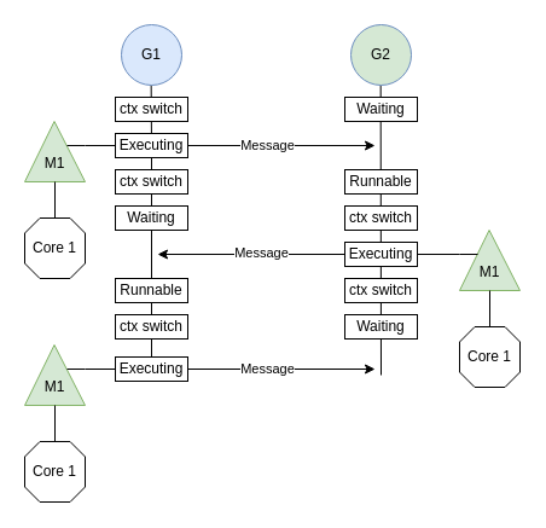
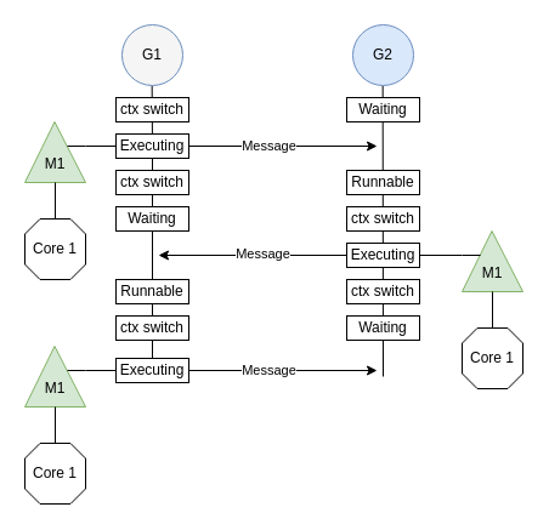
  <mxCell id="0" />
  <mxCell id="1" parent="0" />
  <mxCell id="2" value="" style="group" parent="1" vertex="1" connectable="0"><mxGeometry x="20" y="100" width="50" height="50" as="geometry" /></mxCell>
  <mxCell id="3" value="" style="verticalLabelPosition=bottom;verticalAlign=top;html=1;shape=mxgraph.basic.acute_triangle;dx=0.49;fillColor=#d5e8d4;strokeColor=#82b366;" parent="2" vertex="1"><mxGeometry width="50" height="50" as="geometry" /></mxCell>
  <mxCell id="4" value="M1" style="text;html=1;align=center;verticalAlign=middle;whiteSpace=wrap;rounded=0;" parent="2" vertex="1"><mxGeometry x="5" y="20" width="40" height="30" as="geometry" /></mxCell>
  <mxCell id="5" value="" style="endArrow=none;html=1;rounded=0;" parent="1" source="9" edge="1"><mxGeometry width="50" height="50" relative="1" as="geometry"><mxPoint x="125" y="310" as="sourcePoint" /><mxPoint x="124.66" y="70" as="targetPoint" /></mxGeometry></mxCell>
  <mxCell id="6" value="" style="endArrow=none;html=1;rounded=0;" parent="1" edge="1"><mxGeometry width="50" height="50" relative="1" as="geometry"><mxPoint x="315" y="310" as="sourcePoint" /><mxPoint x="314.66" y="70" as="targetPoint" /></mxGeometry></mxCell>
  <mxCell id="7" value="ctx switch" style="rounded=0;whiteSpace=wrap;html=1;" parent="1" vertex="1"><mxGeometry x="95" y="80" width="60" height="20" as="geometry" /></mxCell>
  <mxCell id="8" value="" style="endArrow=none;html=1;rounded=0;" parent="1" target="9" edge="1"><mxGeometry width="50" height="50" relative="1" as="geometry"><mxPoint x="125" y="310" as="sourcePoint" /><mxPoint x="124.66" y="70" as="targetPoint" /></mxGeometry></mxCell>
  <mxCell id="9" value="Executing" style="rounded=0;whiteSpace=wrap;html=1;" parent="1" vertex="1"><mxGeometry x="95" y="110" width="60" height="20" as="geometry" /></mxCell>
  <mxCell id="10" value="Waiting" style="rounded=0;whiteSpace=wrap;html=1;" parent="1" vertex="1"><mxGeometry x="285" y="80" width="60" height="20" as="geometry" /></mxCell>
  <mxCell id="11" value="" style="endArrow=classic;html=1;rounded=0;" parent="1" edge="1"><mxGeometry width="50" height="50" relative="1" as="geometry"><mxPoint x="155" y="120" as="sourcePoint" /><mxPoint x="310" y="120" as="targetPoint" /></mxGeometry></mxCell>
  <mxCell id="12" value="Message" style="edgeLabel;html=1;align=center;verticalAlign=middle;resizable=0;points=[];" parent="11" vertex="1" connectable="0"><mxGeometry x="-0.164" y="1" relative="1" as="geometry"><mxPoint as="offset" /></mxGeometry></mxCell>
  <mxCell id="13" value="" style="group" parent="1" vertex="1" connectable="0"><mxGeometry x="20" y="180" width="50" height="50" as="geometry" /></mxCell>
  <mxCell id="14" value="" style="verticalLabelPosition=bottom;verticalAlign=top;html=1;shape=mxgraph.basic.polygon;polyCoords=[[0.25,0],[0.75,0],[1,0.25],[1,0.75],[0.75,1],[0.25,1],[0,0.75],[0,0.25]];polyline=0;" parent="13" vertex="1"><mxGeometry width="50" height="50" as="geometry" /></mxCell>
  <mxCell id="15" value="Core 1" style="text;html=1;align=center;verticalAlign=middle;whiteSpace=wrap;rounded=0;" parent="13" vertex="1"><mxGeometry x="5" y="10" width="40" height="30" as="geometry" /></mxCell>
  <mxCell id="16" value="ctx switch" style="rounded=0;whiteSpace=wrap;html=1;" parent="1" vertex="1"><mxGeometry x="95" y="140" width="60" height="20" as="geometry" /></mxCell>
  <mxCell id="17" value="Waiting" style="rounded=0;whiteSpace=wrap;html=1;" parent="1" vertex="1"><mxGeometry x="95" y="170" width="60" height="20" as="geometry" /></mxCell>
  <mxCell id="18" value="Runnable" style="rounded=0;whiteSpace=wrap;html=1;" parent="1" vertex="1"><mxGeometry x="285" y="140" width="60" height="20" as="geometry" /></mxCell>
  <mxCell id="19" style="edgeStyle=orthogonalEdgeStyle;rounded=0;orthogonalLoop=1;jettySize=auto;html=1;" parent="1" source="21" edge="1"><mxGeometry relative="1" as="geometry"><mxPoint x="130" y="210" as="targetPoint" /></mxGeometry></mxCell>
  <mxCell id="20" value="Message" style="edgeLabel;html=1;align=center;verticalAlign=middle;resizable=0;points=[];" parent="19" vertex="1" connectable="0"><mxGeometry x="-0.099" y="-2" relative="1" as="geometry"><mxPoint as="offset" /></mxGeometry></mxCell>
  <mxCell id="21" value="Executing" style="rounded=0;whiteSpace=wrap;html=1;" parent="1" vertex="1"><mxGeometry x="285" y="200" width="60" height="20" as="geometry" /></mxCell>
  <mxCell id="22" value="ctx switch" style="rounded=0;whiteSpace=wrap;html=1;" parent="1" vertex="1"><mxGeometry x="285" y="170" width="60" height="20" as="geometry" /></mxCell>
  <mxCell id="23" value="ctx switch" style="rounded=0;whiteSpace=wrap;html=1;" parent="1" vertex="1"><mxGeometry x="285" y="230" width="60" height="20" as="geometry" /></mxCell>
  <mxCell id="24" value="Waiting" style="rounded=0;whiteSpace=wrap;html=1;" parent="1" vertex="1"><mxGeometry x="285" y="260" width="60" height="20" as="geometry" /></mxCell>
  <mxCell id="25" value="Runnable" style="rounded=0;whiteSpace=wrap;html=1;" parent="1" vertex="1"><mxGeometry x="95" y="230" width="60" height="20" as="geometry" /></mxCell>
  <mxCell id="26" value="ctx switch" style="rounded=0;whiteSpace=wrap;html=1;" parent="1" vertex="1"><mxGeometry x="95" y="260" width="60" height="20" as="geometry" /></mxCell>
  <mxCell id="27" value="Executing" style="rounded=0;whiteSpace=wrap;html=1;" parent="1" vertex="1"><mxGeometry x="95" y="295" width="60" height="20" as="geometry" /></mxCell>
  <mxCell id="28" value="" style="endArrow=classic;html=1;rounded=0;" parent="1" edge="1"><mxGeometry width="50" height="50" relative="1" as="geometry"><mxPoint x="155" y="305" as="sourcePoint" /><mxPoint x="310" y="305" as="targetPoint" /></mxGeometry></mxCell>
  <mxCell id="29" value="Message" style="edgeLabel;html=1;align=center;verticalAlign=middle;resizable=0;points=[];" parent="28" vertex="1" connectable="0"><mxGeometry x="-0.164" y="1" relative="1" as="geometry"><mxPoint as="offset" /></mxGeometry></mxCell>
- <mxCell id="30" value="G1" style="ellipse;whiteSpace=wrap;html=1;aspect=fixed;fillColor=#dae8fc;strokeColor=#6c8ebf;" vertex="1" parent="1"><mxGeometry x="100" y="20" width="50" height="50" as="geometry" /></mxCell>
- <mxCell id="31" value="G2" style="ellipse;whiteSpace=wrap;html=1;aspect=fixed;fillColor=#d5e8d4;strokeColor=#6c8ebf;" vertex="1" parent="1"><mxGeometry x="290" y="20" width="50" height="50" as="geometry" /></mxCell>
+ <mxCell id="30" value="G1" style="ellipse;whiteSpace=wrap;html=1;aspect=fixed;fillColor=#f5f5f5;strokeColor=#6c8ebf;" vertex="1" parent="1"><mxGeometry x="100" y="20" width="50" height="50" as="geometry" /></mxCell>
+ <mxCell id="31" value="G2" style="ellipse;whiteSpace=wrap;html=1;aspect=fixed;fillColor=#dae8fc;strokeColor=#6c8ebf;" vertex="1" parent="1"><mxGeometry x="290" y="20" width="50" height="50" as="geometry" /></mxCell>
  <mxCell id="32" style="edgeStyle=orthogonalEdgeStyle;rounded=0;orthogonalLoop=1;jettySize=auto;html=1;entryX=0.5;entryY=1;entryDx=0;entryDy=0;endArrow=none;endFill=0;" edge="1" parent="1" source="14" target="4"><mxGeometry relative="1" as="geometry" /></mxCell>
  <mxCell id="33" style="edgeStyle=orthogonalEdgeStyle;rounded=0;orthogonalLoop=1;jettySize=auto;html=1;exitX=0.75;exitY=0;exitDx=0;exitDy=0;entryX=0;entryY=0.5;entryDx=0;entryDy=0;endArrow=none;endFill=0;" edge="1" parent="1" source="4" target="9"><mxGeometry relative="1" as="geometry"><Array as="points"><mxPoint x="70" y="120" /><mxPoint x="70" y="120" /></Array></mxGeometry></mxCell>
  <mxCell id="34" value="" style="group" vertex="1" connectable="0" parent="1"><mxGeometry x="20" y="285" width="50" height="50" as="geometry" /></mxCell>
  <mxCell id="35" value="" style="verticalLabelPosition=bottom;verticalAlign=top;html=1;shape=mxgraph.basic.acute_triangle;dx=0.49;fillColor=#d5e8d4;strokeColor=#82b366;" vertex="1" parent="34"><mxGeometry width="50" height="50" as="geometry" /></mxCell>
  <mxCell id="36" value="M1" style="text;html=1;align=center;verticalAlign=middle;whiteSpace=wrap;rounded=0;" vertex="1" parent="34"><mxGeometry x="5" y="20" width="40" height="30" as="geometry" /></mxCell>
  <mxCell id="37" value="" style="group" vertex="1" connectable="0" parent="1"><mxGeometry x="20" y="365" width="50" height="50" as="geometry" /></mxCell>
  <mxCell id="38" value="" style="verticalLabelPosition=bottom;verticalAlign=top;html=1;shape=mxgraph.basic.polygon;polyCoords=[[0.25,0],[0.75,0],[1,0.25],[1,0.75],[0.75,1],[0.25,1],[0,0.75],[0,0.25]];polyline=0;" vertex="1" parent="37"><mxGeometry width="50" height="50" as="geometry" /></mxCell>
  <mxCell id="39" value="Core 1" style="text;html=1;align=center;verticalAlign=middle;whiteSpace=wrap;rounded=0;" vertex="1" parent="37"><mxGeometry x="5" y="10" width="40" height="30" as="geometry" /></mxCell>
  <mxCell id="40" style="edgeStyle=orthogonalEdgeStyle;rounded=0;orthogonalLoop=1;jettySize=auto;html=1;entryX=0.5;entryY=1;entryDx=0;entryDy=0;endArrow=none;endFill=0;" edge="1" parent="1" source="38" target="36"><mxGeometry relative="1" as="geometry" /></mxCell>
  <mxCell id="41" style="edgeStyle=orthogonalEdgeStyle;rounded=0;orthogonalLoop=1;jettySize=auto;html=1;exitX=0.75;exitY=0;exitDx=0;exitDy=0;entryX=0;entryY=0.5;entryDx=0;entryDy=0;endArrow=none;endFill=0;" edge="1" parent="1" source="36"><mxGeometry relative="1" as="geometry"><mxPoint x="95" y="305" as="targetPoint" /><Array as="points"><mxPoint x="70" y="305" /><mxPoint x="70" y="305" /></Array></mxGeometry></mxCell>
  <mxCell id="42" value="" style="group" vertex="1" connectable="0" parent="1"><mxGeometry x="380" y="190" width="50" height="50" as="geometry" /></mxCell>
  <mxCell id="43" value="" style="verticalLabelPosition=bottom;verticalAlign=top;html=1;shape=mxgraph.basic.acute_triangle;dx=0.49;fillColor=#d5e8d4;strokeColor=#82b366;" vertex="1" parent="42"><mxGeometry width="50" height="50" as="geometry" /></mxCell>
  <mxCell id="44" value="M1" style="text;html=1;align=center;verticalAlign=middle;whiteSpace=wrap;rounded=0;" vertex="1" parent="42"><mxGeometry x="5" y="20" width="40" height="30" as="geometry" /></mxCell>
  <mxCell id="45" value="" style="group" vertex="1" connectable="0" parent="1"><mxGeometry x="380" y="270" width="50" height="50" as="geometry" /></mxCell>
  <mxCell id="46" value="" style="verticalLabelPosition=bottom;verticalAlign=top;html=1;shape=mxgraph.basic.polygon;polyCoords=[[0.25,0],[0.75,0],[1,0.25],[1,0.75],[0.75,1],[0.25,1],[0,0.75],[0,0.25]];polyline=0;" vertex="1" parent="45"><mxGeometry width="50" height="50" as="geometry" /></mxCell>
  <mxCell id="47" value="Core 1" style="text;html=1;align=center;verticalAlign=middle;whiteSpace=wrap;rounded=0;" vertex="1" parent="45"><mxGeometry x="5" y="10" width="40" height="30" as="geometry" /></mxCell>
  <mxCell id="48" style="edgeStyle=orthogonalEdgeStyle;rounded=0;orthogonalLoop=1;jettySize=auto;html=1;entryX=0.5;entryY=1;entryDx=0;entryDy=0;endArrow=none;endFill=0;" edge="1" parent="1" source="46" target="44"><mxGeometry relative="1" as="geometry" /></mxCell>
  <mxCell id="49" style="edgeStyle=orthogonalEdgeStyle;rounded=0;orthogonalLoop=1;jettySize=auto;html=1;exitX=0.25;exitY=0;exitDx=0;exitDy=0;endArrow=none;endFill=0;" edge="1" parent="1" source="44" target="21"><mxGeometry relative="1" as="geometry"><Array as="points"><mxPoint x="380" y="210" /><mxPoint x="380" y="210" /></Array></mxGeometry></mxCell>
